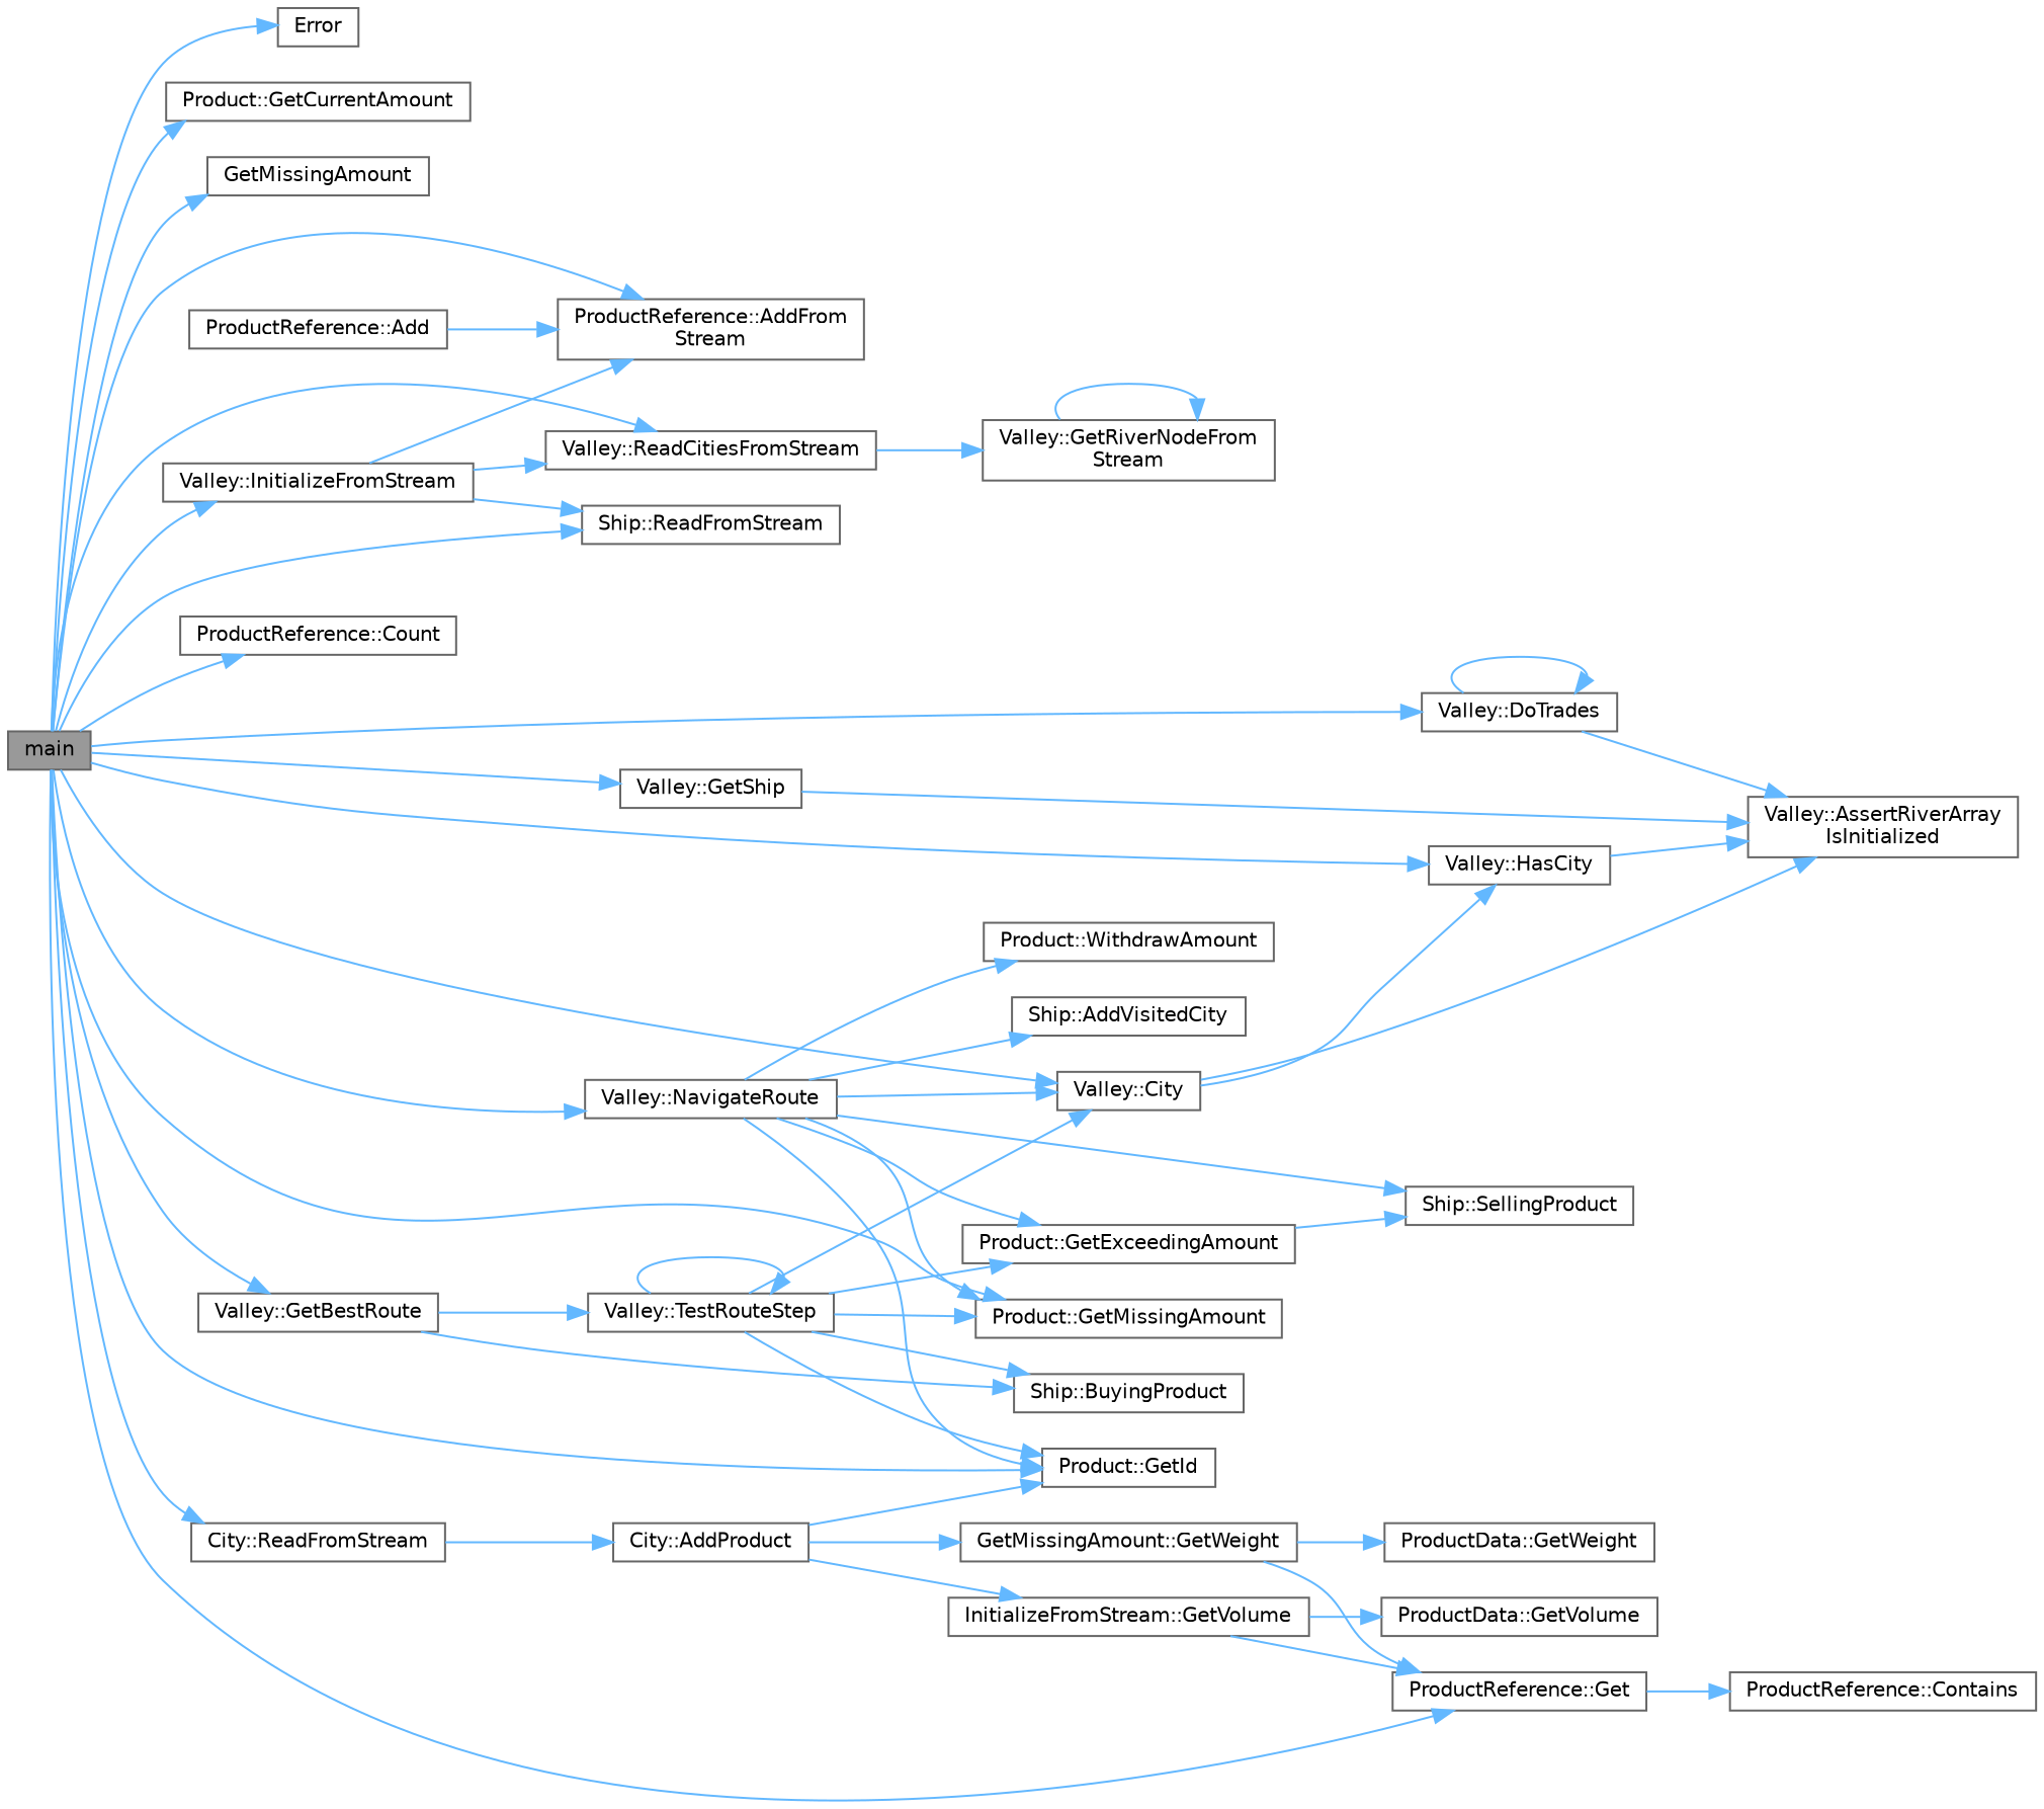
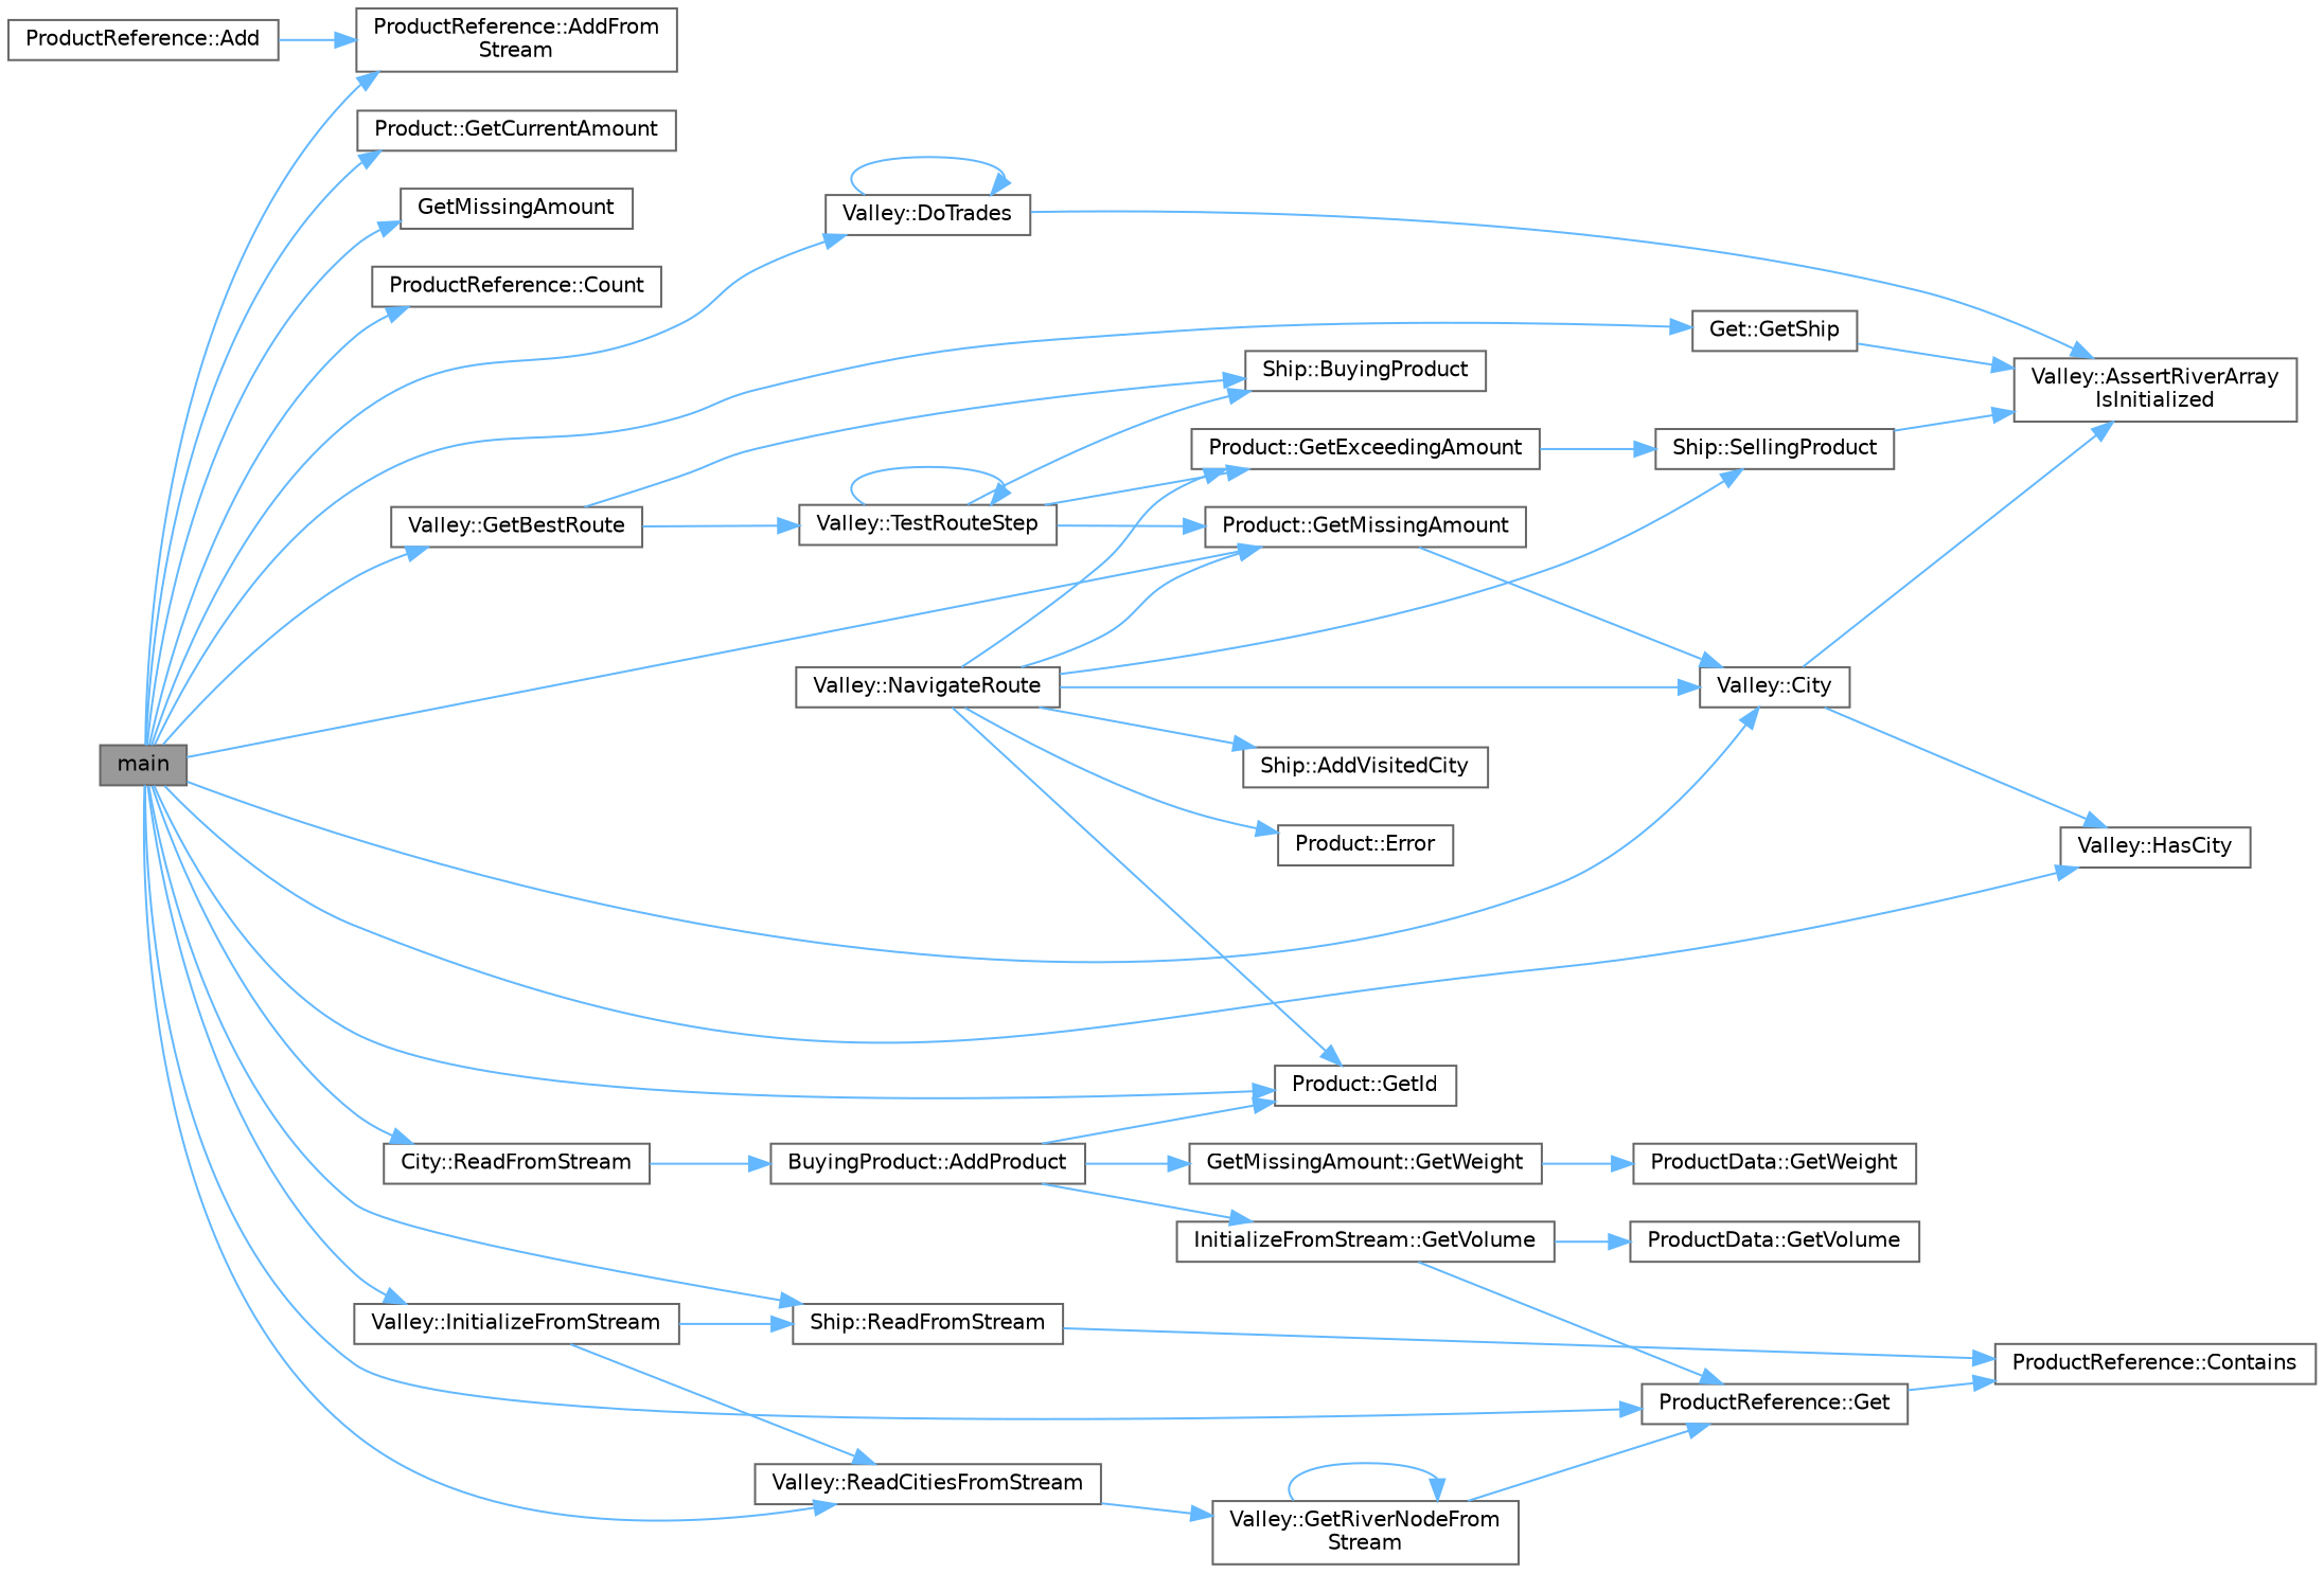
  digraph {
    rankdir=LR
    node [color=grey40 fillcolor=white fontname=Helvetica fontsize=10 shape=box style=filled]
    edge [color=steelblue1 fontname=Helvetica fontsize=10 labelfontname=Helvetica labelfontsize=10 style=solid]
    n1 [color=gray40 fillcolor=grey60 fontcolor=black height=0.2 label=main width=0.4]
    n2 [height=0.2 label="ProductReference::AddFrom\lStream" width=0.4]
    n3 [height=0.2 label="ProductReference::Count" width=0.4]
    n4 [height=0.2 label="Valley::DoTrades" width=0.4]
-   n5 [height=0.2 label=Error width=0.4]
    n6 [height=0.2 label="ProductReference::Get" width=0.4]
    n7 [height=0.2 label="Valley::GetBestRoute" width=0.4]
    n8 [height=0.2 label="Valley::City" width=0.4]
    n9 [height=0.2 label="Valley::HasCity" width=0.4]
    n10 [height=0.2 label="Product::GetId" width=0.4]
    n11 [height=0.2 label="Product::GetMissingAmount" width=0.4]
    n12 [height=0.2 label="Product::GetCurrentAmount" width=0.4]
-   n13 [height=0.2 label="Valley::GetShip" width=0.4]
+   n13 [height=0.2 label="Get::GetShip" width=0.4]
    n14 [height=0.2 label="Valley::InitializeFromStream" width=0.4]
    n15 [height=0.2 label="Valley::ReadCitiesFromStream" width=0.4]
    n16 [height=0.2 label="Ship::ReadFromStream" width=0.4]
    n17 [height=0.2 label="Valley::NavigateRoute" width=0.4]
    n18 [height=0.2 label=GetMissingAmount width=0.4]
    n19 [height=0.2 label="City::ReadFromStream" width=0.4]
    n20 [height=0.2 label="ProductReference::Contains" width=0.4]
    n21 [height=0.2 label="Valley::AssertRiverArray\lIsInitialized" width=0.4]
    n22 [height=0.2 label="Valley::TestRouteStep" width=0.4]
    n23 [height=0.2 label="Ship::BuyingProduct" width=0.4]
    n24 [height=0.2 label="Valley::GetRiverNodeFrom\lStream" width=0.4]
    n25 [height=0.2 label="Product::GetExceedingAmount" width=0.4]
    n26 [height=0.2 label="Ship::SellingProduct" width=0.4]
    n27 [height=0.2 label="Ship::AddVisitedCity" width=0.4]
-   n28 [height=0.2 label="Product::WithdrawAmount" width=0.4]
-   n29 [height=0.2 label="City::AddProduct" width=0.4]
+   n28 [height=0.2 label="Product::Error" width=0.4]
+   n29 [height=0.2 label="BuyingProduct::AddProduct" width=0.4]
    n30 [height=0.2 label="ProductReference::Add" width=0.4]
    n31 [height=0.2 label="InitializeFromStream::GetVolume" width=0.4]
    n32 [height=0.2 label="GetMissingAmount::GetWeight" width=0.4]
    n33 [height=0.2 label="ProductData::GetVolume" width=0.4]
    n34 [height=0.2 label="ProductData::GetWeight" width=0.4]
    n1 -> n2
    n1 -> n3
    n1 -> n4
-   n1 -> n5
    n1 -> n6
    n1 -> n7
    n1 -> n8
    n1 -> n9
    n1 -> n10
    n1 -> n11
    n1 -> n12
    n1 -> n13
    n1 -> n14
    n1 -> n15
    n1 -> n16
-   n1 -> n17
    n1 -> n18
    n1 -> n19
    n4 -> n4
    n4 -> n21
    n6 -> n20
    n7 -> n22
    n7 -> n23
    n8 -> n9
    n8 -> n21
-   n9 -> n21
+   n26 -> n21
    n13 -> n21
-   n14 -> n2
    n14 -> n15
    n14 -> n16
    n15 -> n24
+   n16 -> n20
    n17 -> n8
    n17 -> n10
    n17 -> n11
    n17 -> n25
    n17 -> n26
    n17 -> n27
    n17 -> n28
    n19 -> n29
-   n22 -> n8
-   n22 -> n10
+   n11 -> n8
    n22 -> n11
    n22 -> n22
    n22 -> n23
    n22 -> n25
    n24 -> n24
    n25 -> n26
    n29 -> n10
    n29 -> n31
    n29 -> n32
    n30 -> n2
    n31 -> n6
    n31 -> n33
-   n32 -> n6
+   n24 -> n6
    n32 -> n34
  }
